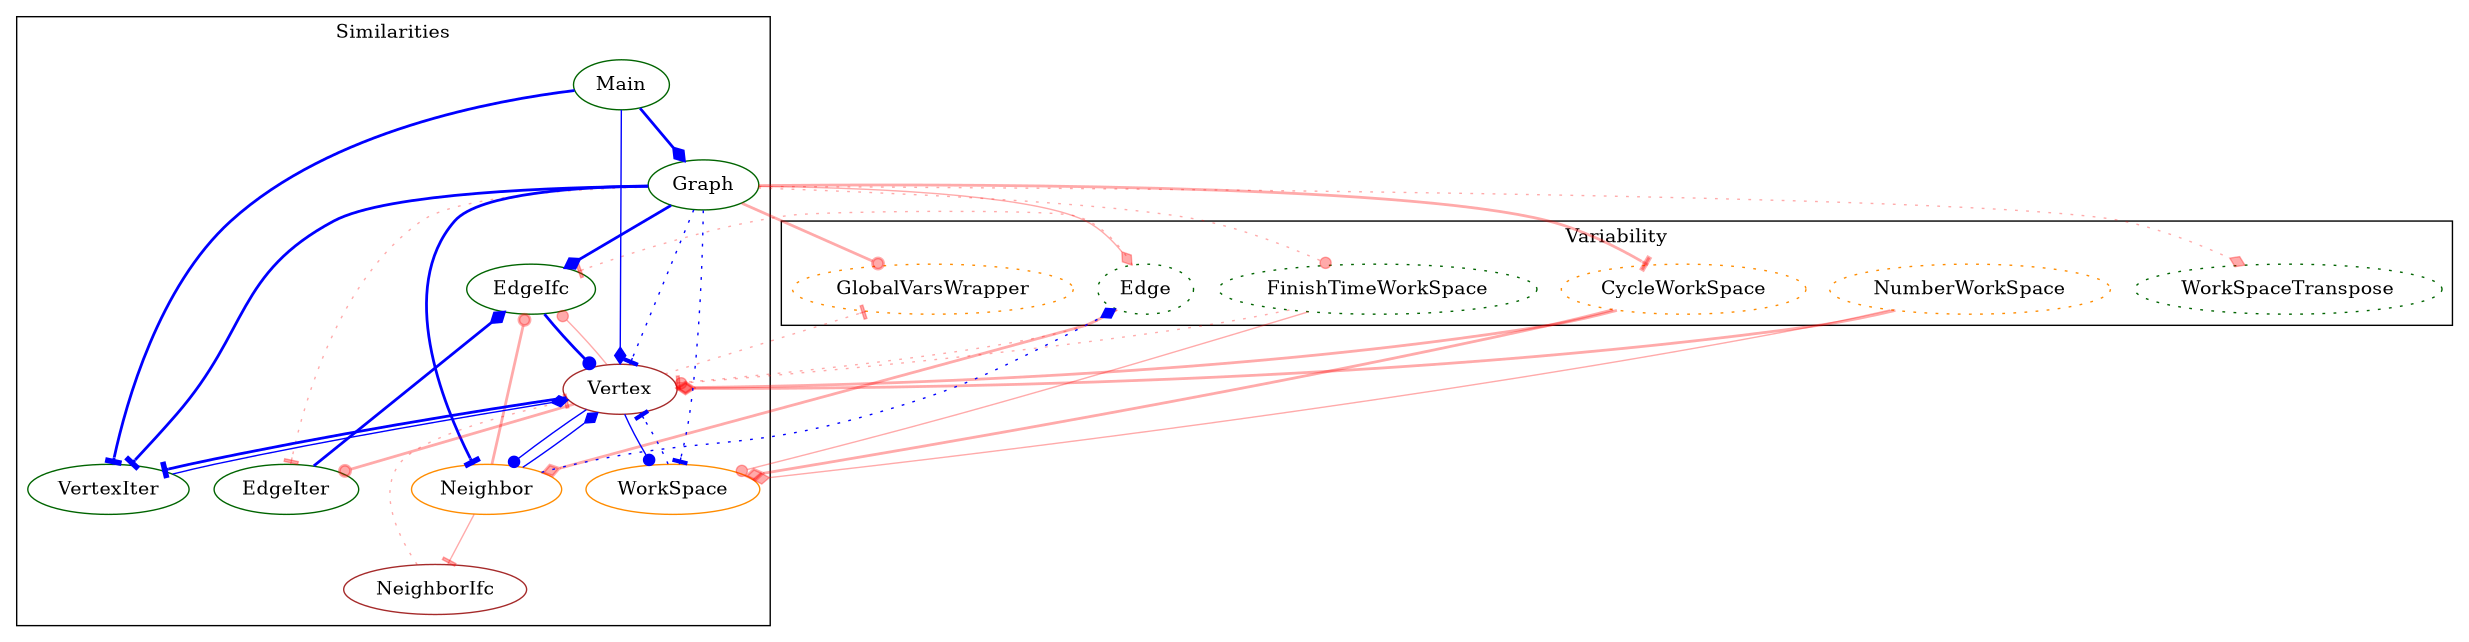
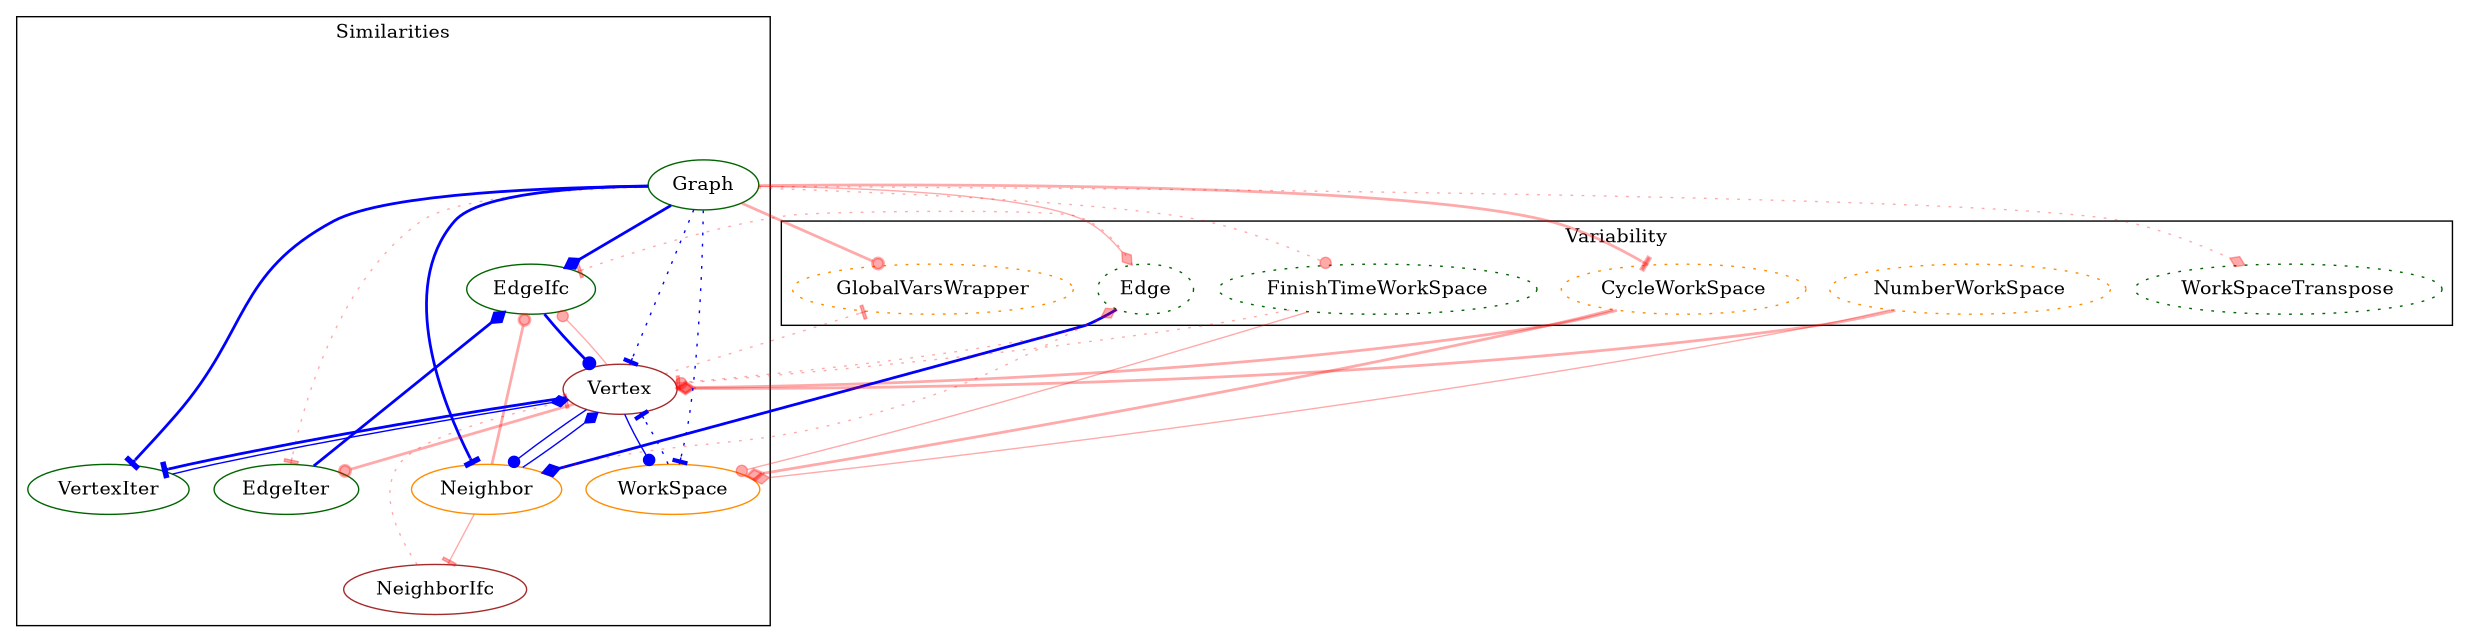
  digraph {
    node [color=darkgreen fontcolor=black shape=ellipse]
    edge [arrowhead=diamond color="#FF000055" font=6 style=bold]
    n1 [color=darkorange label=CycleWorkSpace style=dotted]
    n2 [label="Edge" style=dotted]
    n3 [label=FinishTimeWorkSpace style=dotted]
    n4 [color=darkorange label=GlobalVarsWrapper style=dotted]
    n5 [color=darkorange label=NumberWorkSpace style=dotted]
    n6 [label=WorkSpaceTranspose style=dotted]
    n7 [label=EdgeIfc]
    n8 [label=EdgeIter]
    n9 [label="Graph"]
-   n10 [label=Main]
    n11 [color=darkorange label=Neighbor]
    n12 [color=brown label=NeighborIfc]
    n13 [color=brown label=Vertex]
    n14 [label=VertexIter]
    n15 [color=darkorange label=WorkSpace]
    subgraph cluster_1 {
      label=Variability
      n1
      n2
      n3
      n4
      n5
      n6
    }
    subgraph cluster_2 {
      label=Similarities
      n7
      n8
      n9
-     n10
      n11
      n12
      n13
      n14
      n15
    }
    n1 -> n13
    n1 -> n15
    n2 -> n7 [arrowhead=tee style=dotted]
-   n2 -> n11
+   n2 -> n11 [color=blue]
    n2 -> n13 [arrowhead=tee style=dotted]
    n3 -> n13 [arrowhead=dot style=dotted]
    n3 -> n15 [arrowhead=dot style=solid]
    n5 -> n13
    n5 -> n15 [style=solid]
    n7 -> n13 [arrowhead=dot color=blue]
    n8 -> n7 [color=blue]
    n9 -> n1 [arrowhead=tee]
    n9 -> n2 [style=solid]
    n9 -> n3 [arrowhead=dot style=dotted]
    n9 -> n4 [arrowhead=dot]
    n9 -> n6 [style=dotted]
    n9 -> n7 [color=blue]
    n9 -> n8 [arrowhead=tee style=dotted]
    n9 -> n11 [arrowhead=tee color=blue]
    n9 -> n13 [arrowhead=tee color=blue style=dotted]
    n9 -> n14 [arrowhead=tee color=blue]
    n9 -> n15 [arrowhead=tee color=blue style=dotted]
-   n10 -> n9 [color=blue]
-   n10 -> n13 [color=blue style=solid]
-   n10 -> n14 [arrowhead=tee color=blue]
-   n11 -> n2 [color=blue style=dotted]
+   n11 -> n2 [style=dotted]
    n11 -> n7 [arrowhead=dot]
    n11 -> n12 [arrowhead=tee style=solid]
    n11 -> n13 [color=blue style=solid]
    n12 -> n13 [arrowhead=tee style=dotted]
    n13 -> n4 [arrowhead=tee style=dotted]
    n13 -> n7 [arrowhead=dot style=solid]
    n13 -> n8 [arrowhead=dot]
    n13 -> n11 [arrowhead=dot color=blue style=solid]
    n13 -> n14 [arrowhead=tee color=blue]
    n13 -> n15 [arrowhead=dot color=blue style=solid]
    n14 -> n13 [color=blue style=solid]
    n15 -> n13 [arrowhead=tee color=blue style=dotted]
  }
